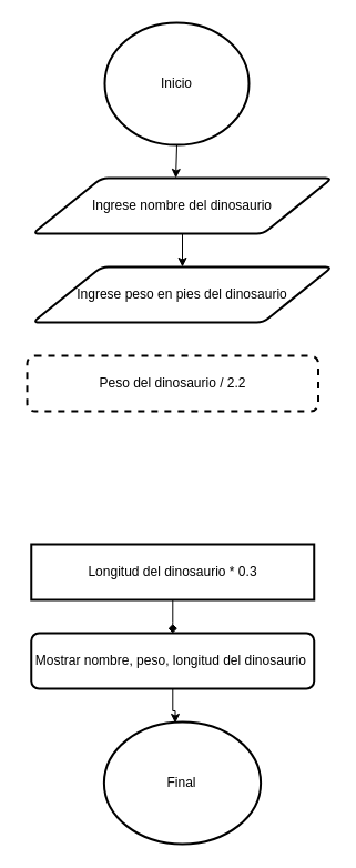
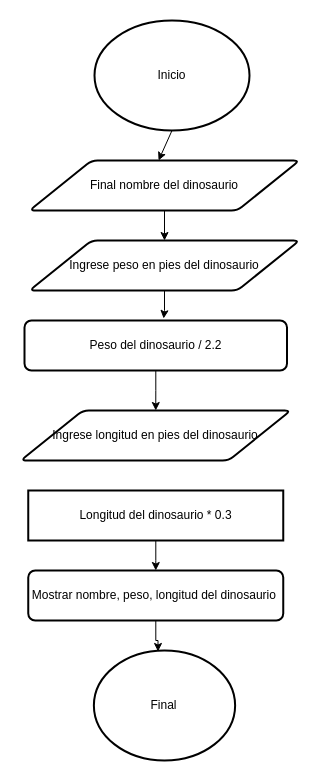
  <mxCell id="0" />
  <mxCell id="1" parent="0" />
- <mxCell id="2" value="Inicio" style="strokeWidth=2;html=1;shape=mxgraph.flowchart.start_2;whiteSpace=wrap;" parent="1" vertex="1"><mxGeometry x="94" y="20" width="130" height="110" as="geometry" /></mxCell>
+ <mxCell id="2" value="Inicio" style="strokeWidth=2;html=1;shape=mxgraph.flowchart.start_2;whiteSpace=wrap;" parent="1" vertex="1"><mxGeometry x="94" y="20" width="155" height="110" as="geometry" /></mxCell>
  <mxCell id="3" style="edgeStyle=orthogonalEdgeStyle;rounded=0;orthogonalLoop=1;jettySize=auto;html=1;entryX=0.5;entryY=0;entryDx=0;entryDy=0;fontFamily=Helvetica;fontSize=12;fontColor=default;" parent="1" source="4" target="8" edge="1"><mxGeometry relative="1" as="geometry" /></mxCell>
- <mxCell id="4" value="Ingrese nombre del dinosaurio" style="shape=parallelogram;html=1;strokeWidth=2;perimeter=parallelogramPerimeter;whiteSpace=wrap;rounded=1;arcSize=12;size=0.23;" parent="1" vertex="1"><mxGeometry x="29" y="160" width="270" height="50" as="geometry" /></mxCell>
- <mxCell id="6" value="Peso del dinosaurio / 2.2" style="rounded=1;whiteSpace=wrap;html=1;absoluteArcSize=1;arcSize=14;strokeWidth=2;fontFamily=Helvetica;fontSize=12;fontColor=default;dashed=1;" parent="1" vertex="1"><mxGeometry x="24" y="320" width="262.5" height="50" as="geometry" /></mxCell>
+ <mxCell id="4" value="Final nombre del dinosaurio" style="shape=parallelogram;html=1;strokeWidth=2;perimeter=parallelogramPerimeter;whiteSpace=wrap;rounded=1;arcSize=12;size=0.23;" parent="1" vertex="1"><mxGeometry x="29" y="160" width="270" height="50" as="geometry" /></mxCell>
+ <mxCell id="5" style="edgeStyle=orthogonalEdgeStyle;rounded=0;orthogonalLoop=1;jettySize=auto;html=1;entryX=0.5;entryY=0;entryDx=0;entryDy=0;fontFamily=Helvetica;fontSize=12;fontColor=default;" parent="1" source="6" target="9" edge="1"><mxGeometry relative="1" as="geometry" /></mxCell>
+ <mxCell id="6" value="Peso del dinosaurio / 2.2" style="rounded=1;whiteSpace=wrap;html=1;absoluteArcSize=1;arcSize=14;strokeWidth=2;fontFamily=Helvetica;fontSize=12;fontColor=default;" parent="1" vertex="1"><mxGeometry x="24" y="320" width="262.5" height="50" as="geometry" /></mxCell>
+ <mxCell id="7" style="edgeStyle=orthogonalEdgeStyle;rounded=0;orthogonalLoop=1;jettySize=auto;html=1;entryX=0.53;entryY=-0.04;entryDx=0;entryDy=0;entryPerimeter=0;fontFamily=Helvetica;fontSize=12;fontColor=default;" parent="1" source="8" target="6" edge="1"><mxGeometry relative="1" as="geometry" /></mxCell>
  <mxCell id="8" value="Ingrese peso en pies del dinosaurio" style="shape=parallelogram;html=1;strokeWidth=2;perimeter=parallelogramPerimeter;whiteSpace=wrap;rounded=1;arcSize=12;size=0.23;" parent="1" vertex="1"><mxGeometry x="29" y="240" width="270" height="50" as="geometry" /></mxCell>
- <mxCell id="10" style="edgeStyle=orthogonalEdgeStyle;rounded=0;orthogonalLoop=1;jettySize=auto;html=1;entryX=0.5;entryY=0;entryDx=0;entryDy=0;fontFamily=Helvetica;fontSize=12;fontColor=default;endArrow=diamond;" parent="1" source="11" target="13" edge="1"><mxGeometry relative="1" as="geometry" /></mxCell>
+ <mxCell id="9" value="Ingrese longitud en pies del dinosaurio" style="shape=parallelogram;html=1;strokeWidth=2;perimeter=parallelogramPerimeter;whiteSpace=wrap;rounded=1;arcSize=12;size=0.23;" parent="1" vertex="1"><mxGeometry x="20.25" y="410" width="270" height="50" as="geometry" /></mxCell>
+ <mxCell id="10" style="edgeStyle=orthogonalEdgeStyle;rounded=0;orthogonalLoop=1;jettySize=auto;html=1;entryX=0.5;entryY=0;entryDx=0;entryDy=0;fontFamily=Helvetica;fontSize=12;fontColor=default;" parent="1" source="11" target="13" edge="1"><mxGeometry relative="1" as="geometry" /></mxCell>
  <mxCell id="11" value="Longitud del dinosaurio * 0.3" style="whiteSpace=wrap;html=1;absoluteArcSize=1;arcSize=14;strokeWidth=2;fontFamily=Helvetica;fontSize=12;fontColor=default;rounded=0;" parent="1" vertex="1"><mxGeometry x="27.75" y="490" width="255" height="50" as="geometry" /></mxCell>
  <mxCell id="12" style="edgeStyle=orthogonalEdgeStyle;rounded=0;orthogonalLoop=1;jettySize=auto;html=1;entryX=0.454;entryY=0.009;entryDx=0;entryDy=0;entryPerimeter=0;fontFamily=Helvetica;fontSize=12;fontColor=default;" parent="1" source="13" target="14" edge="1"><mxGeometry relative="1" as="geometry" /></mxCell>
  <mxCell id="13" value="Mostrar nombre, peso, longitud del dinosaurio&amp;nbsp;" style="rounded=1;whiteSpace=wrap;html=1;absoluteArcSize=1;arcSize=14;strokeWidth=2;fontFamily=Helvetica;fontSize=12;fontColor=default;" parent="1" vertex="1"><mxGeometry x="27.75" y="570" width="255" height="50" as="geometry" /></mxCell>
  <mxCell id="14" value="Final" style="strokeWidth=2;html=1;shape=mxgraph.flowchart.start_2;whiteSpace=wrap;" parent="1" vertex="1"><mxGeometry x="93.38" y="650" width="141.25" height="110" as="geometry" /></mxCell>
  <mxCell id="15" value="" style="endArrow=classic;html=1;rounded=0;fontFamily=Helvetica;fontSize=12;fontColor=default;exitX=0.5;exitY=1;exitDx=0;exitDy=0;exitPerimeter=0;entryX=0.478;entryY=0;entryDx=0;entryDy=0;entryPerimeter=0;" parent="1" source="2" target="4" edge="1"><mxGeometry width="50" height="50" relative="1" as="geometry"><mxPoint x="199" y="120" as="sourcePoint" /><mxPoint x="149" y="170" as="targetPoint" /></mxGeometry></mxCell>
